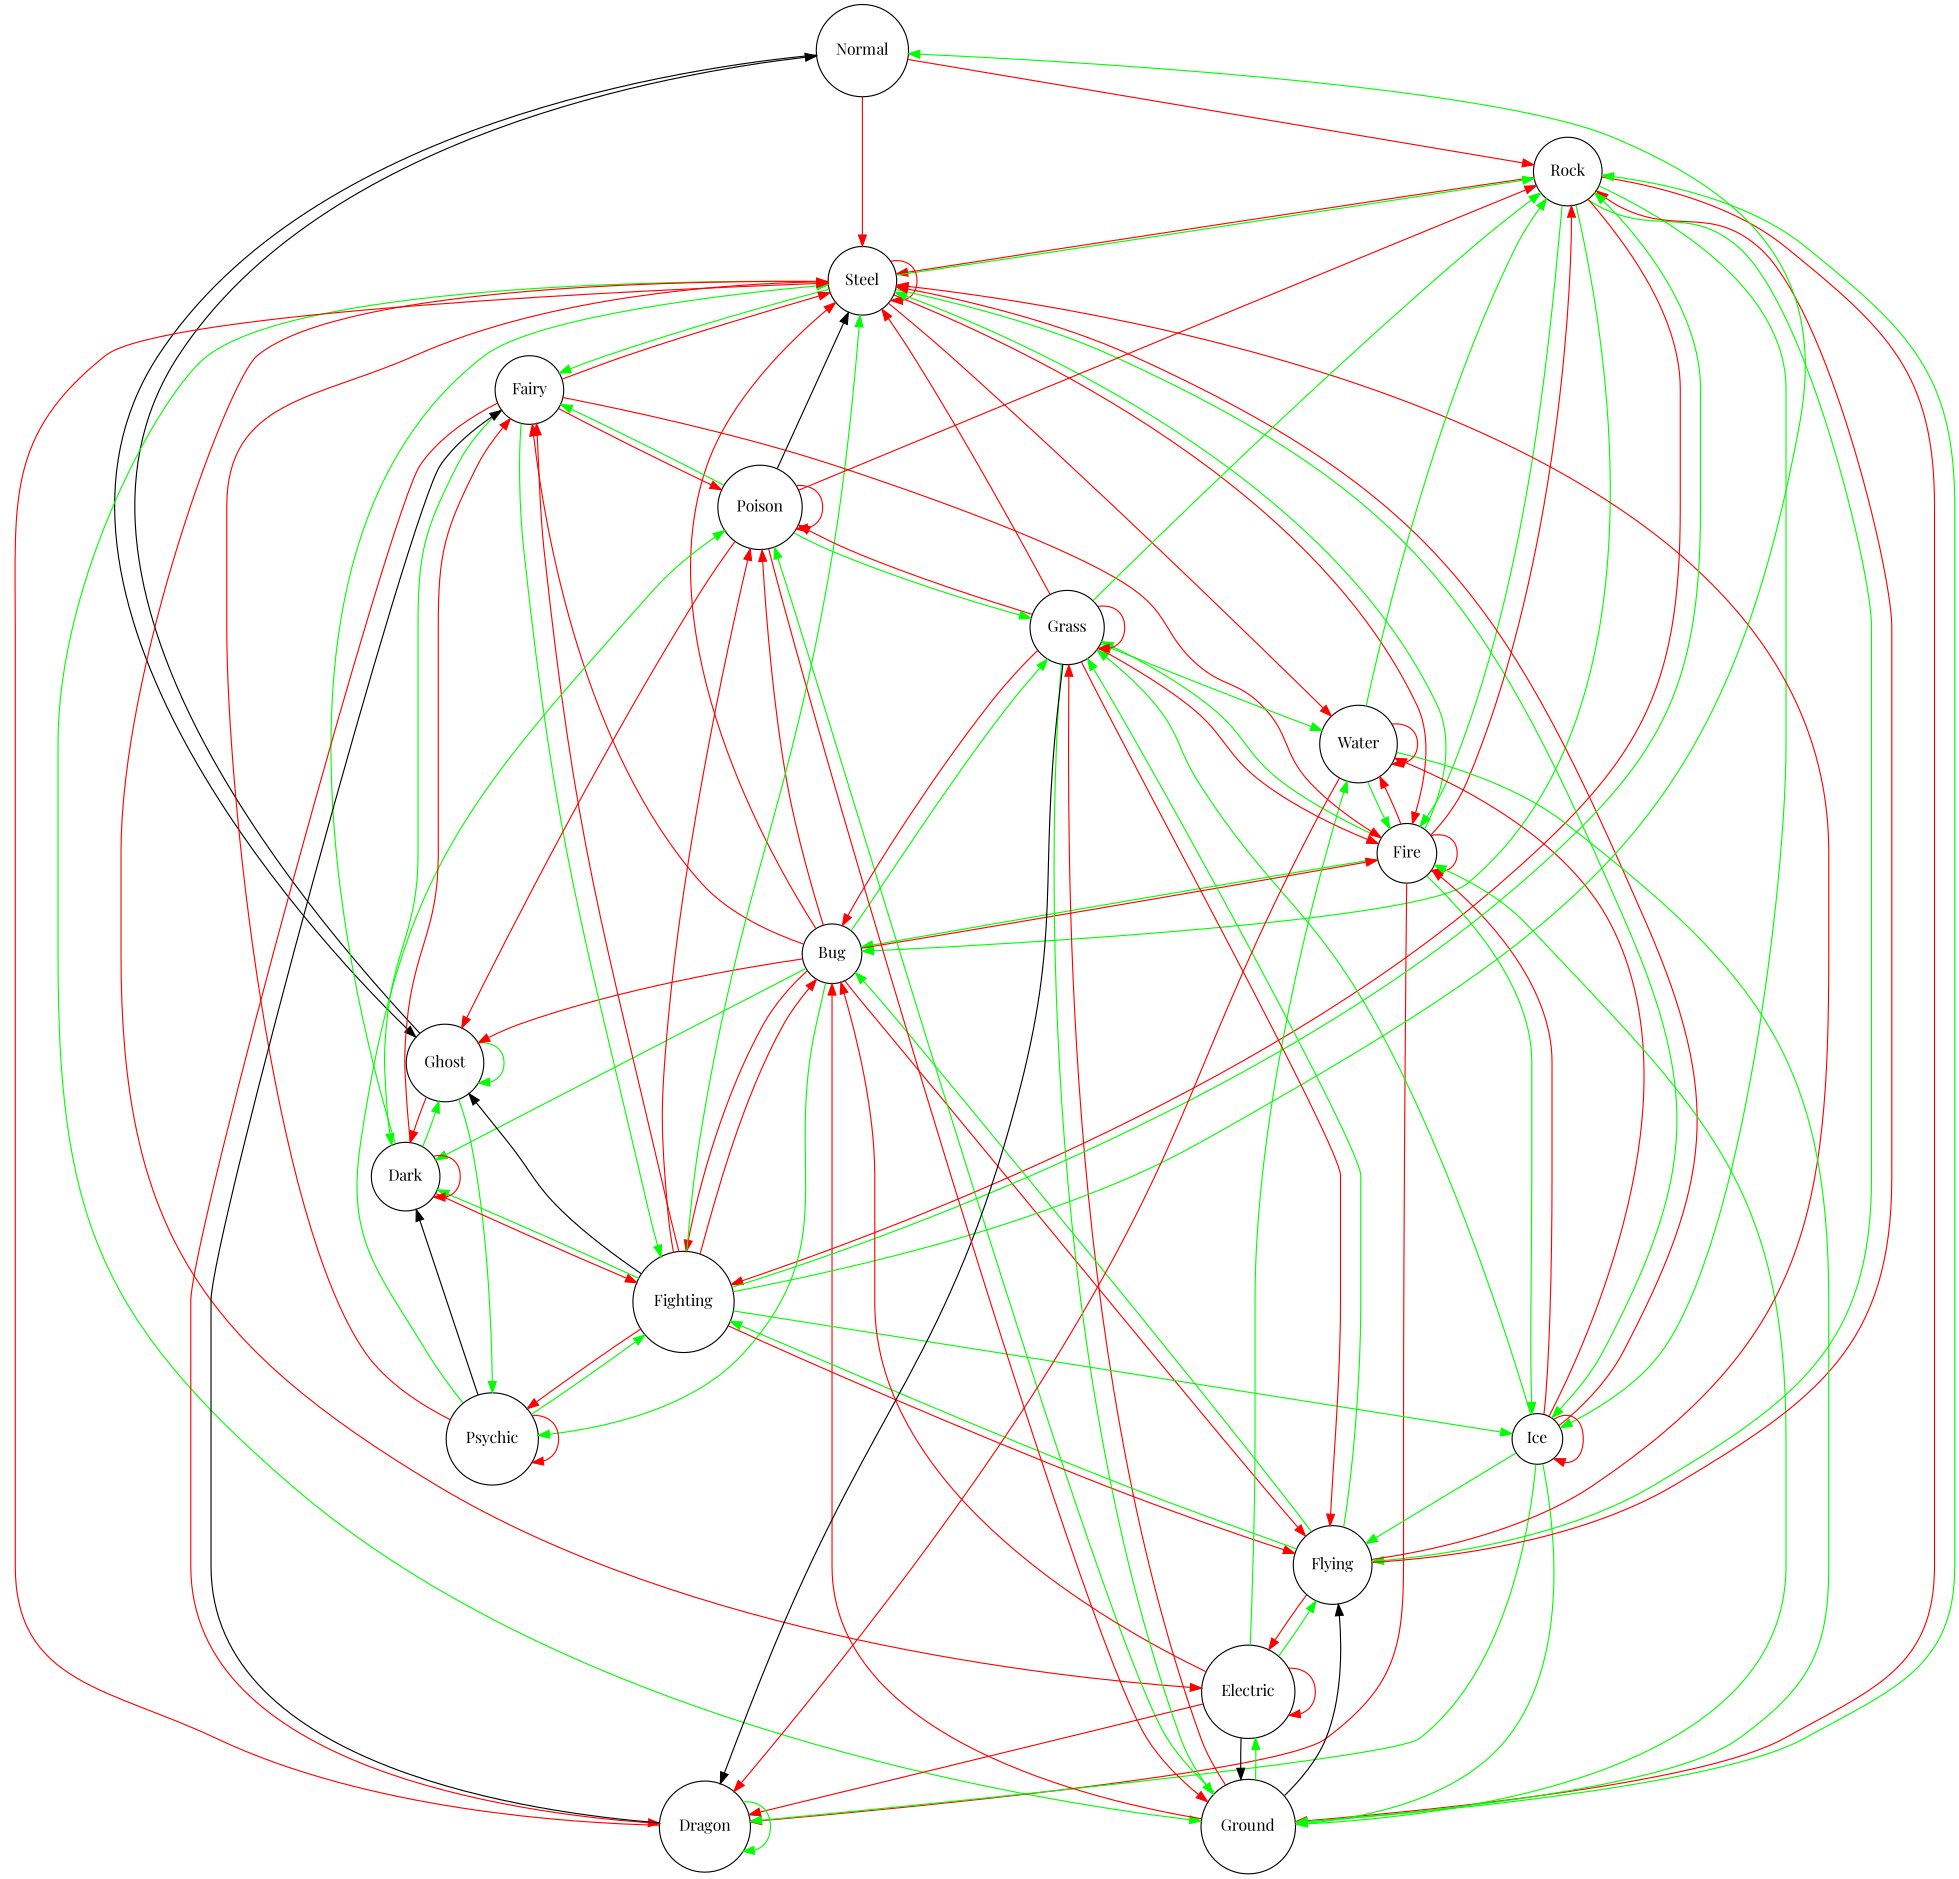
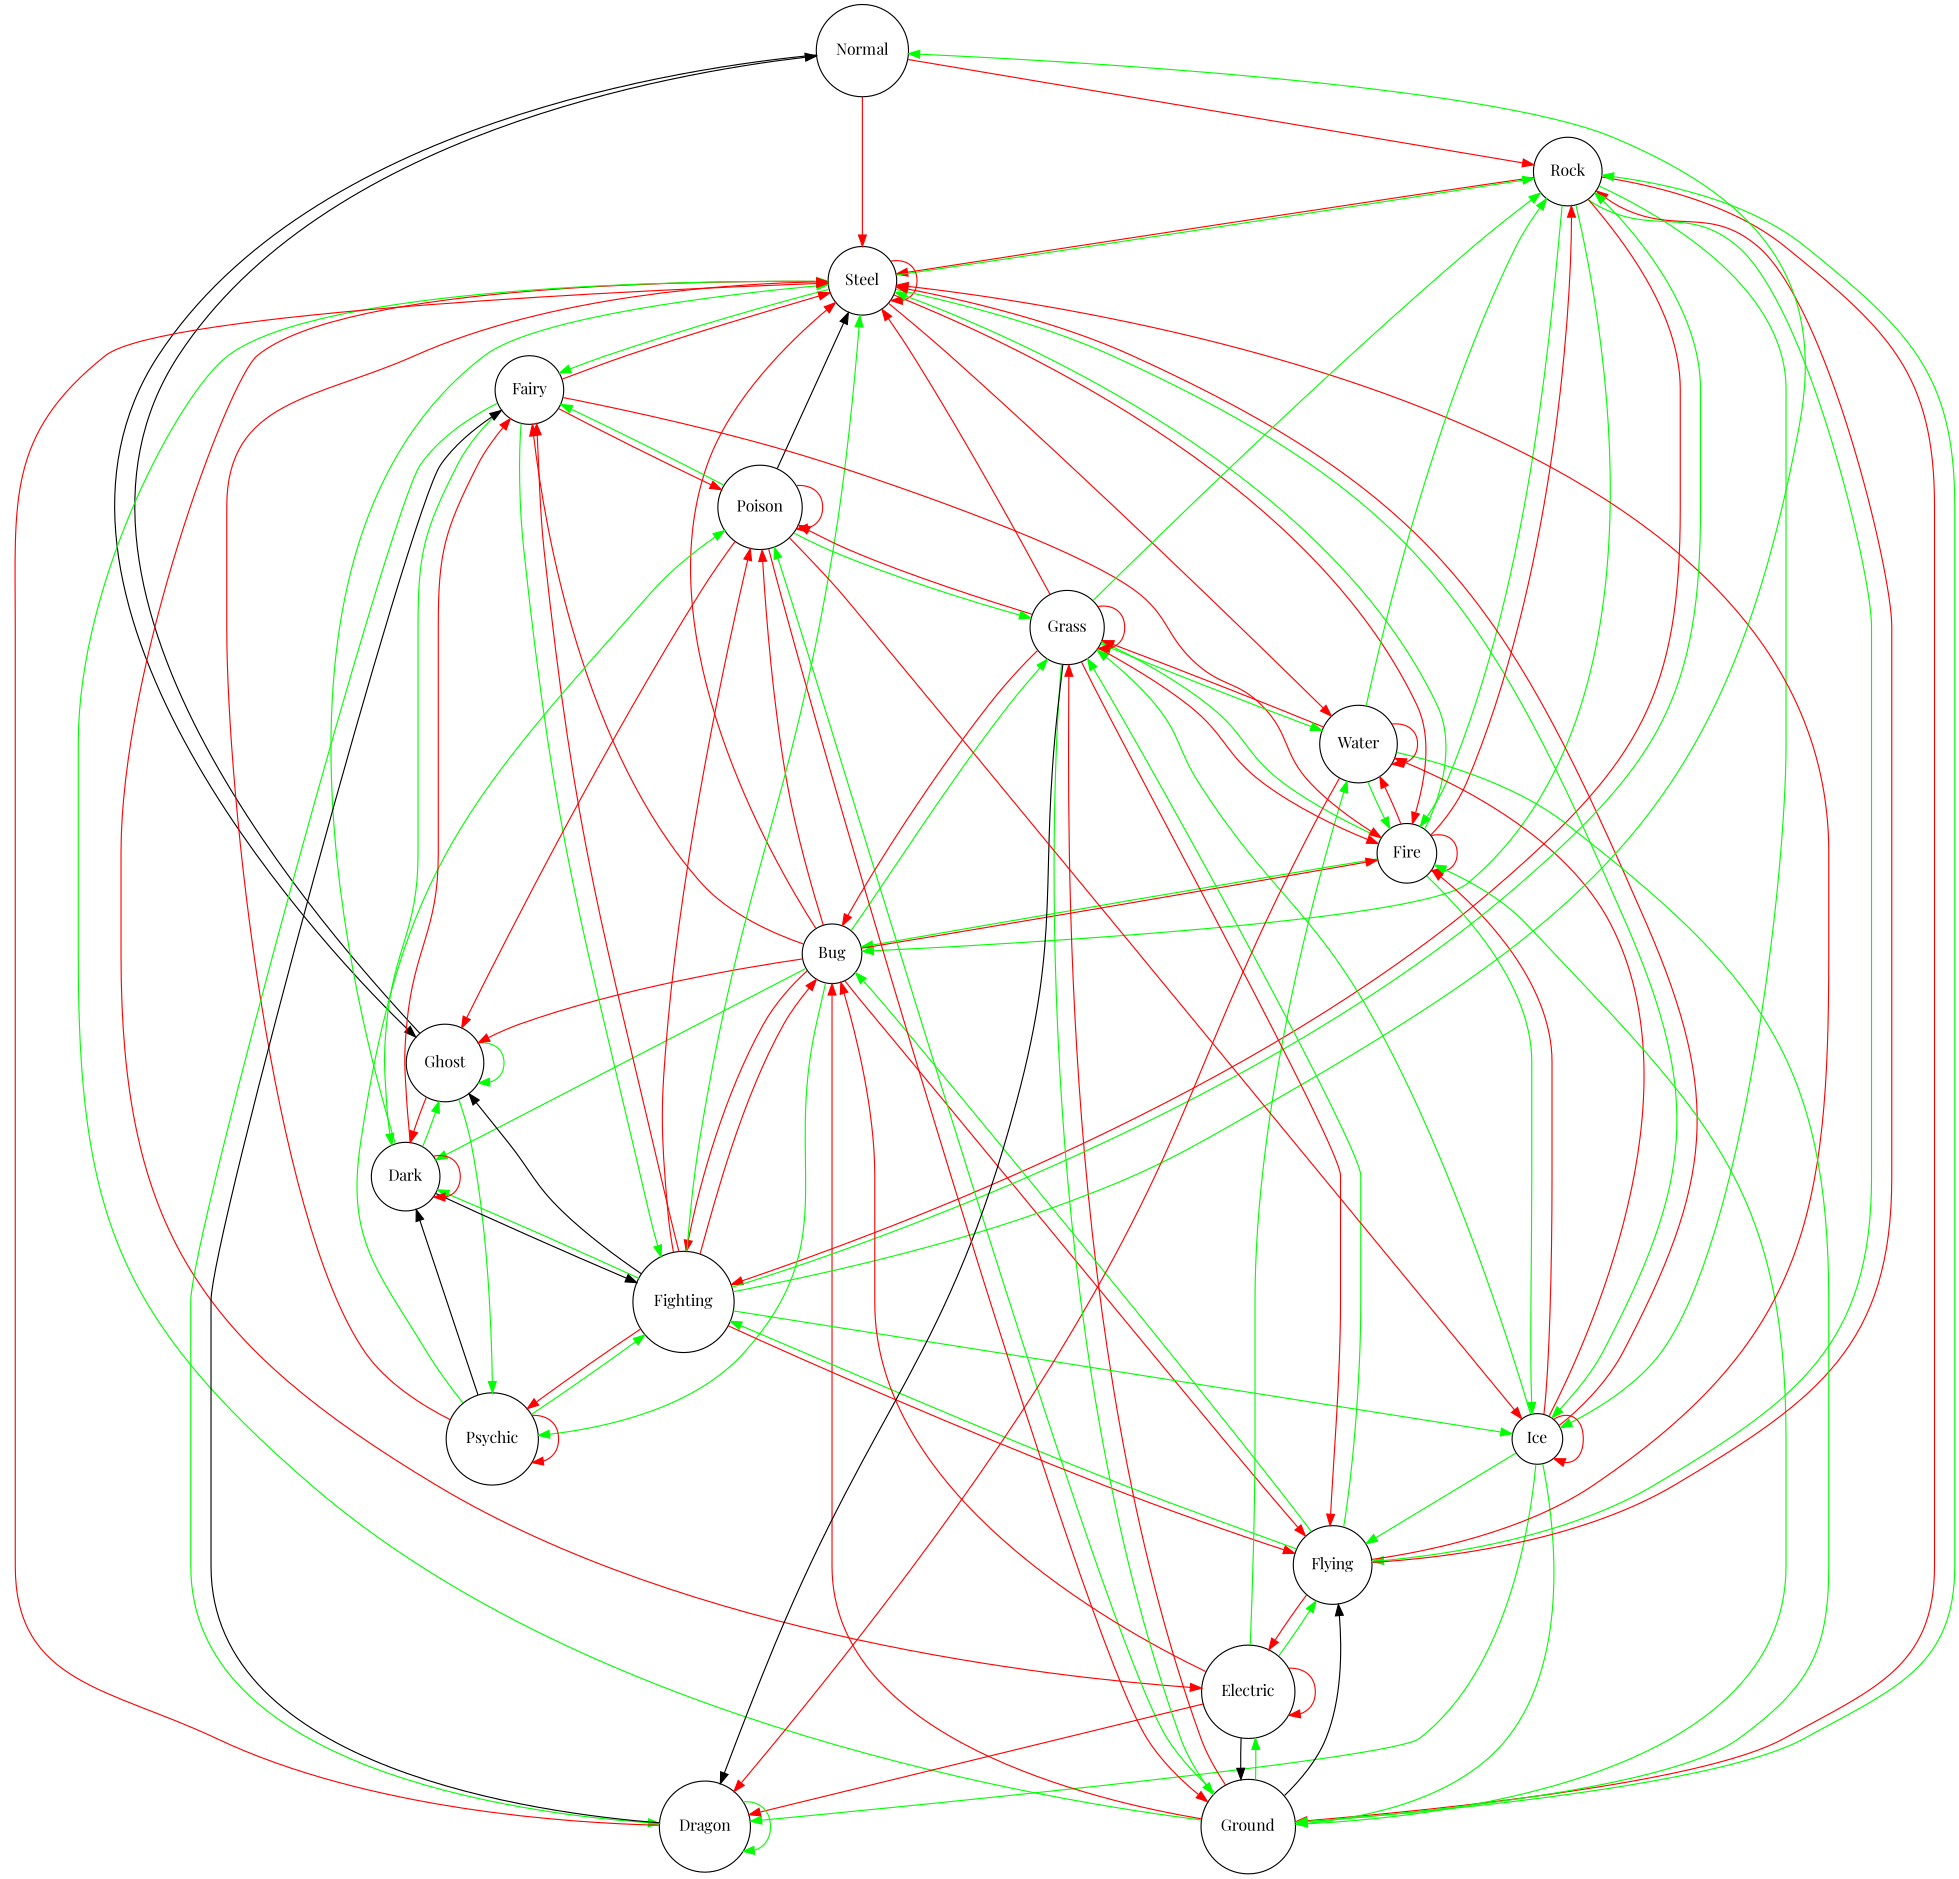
  digraph {
    fontname="Playfair Display"
    node [fontname="Playfair Display" shape=circle]
    edge [color=red fontname="Playfair Display"]
    Normal
    Rock
    Ghost
    Steel
    Fire
    Ice
    Bug
    Ground
    Flying
    Fighting
    Psychic
    Dark
    Water
    Electric
    Fairy
    Grass
    Dragon
    Poison
    Normal -> Rock
    Normal -> Ghost [color=black]
    Normal -> Steel
    Rock -> Steel
    Rock -> Fire [color=green]
    Rock -> Ice [color=green]
    Rock -> Bug [color=green]
    Rock -> Ground
    Rock -> Flying [color=green]
    Rock -> Fighting
    Ghost -> Normal [color=black]
    Ghost -> Ghost [color=green]
    Ghost -> Psychic [color=green]
    Ghost -> Dark
    Steel -> Rock [color=green]
    Steel -> Steel
    Steel -> Fire
    Steel -> Ice [color=green]
    Steel -> Water
    Steel -> Electric
    Steel -> Fairy [color=green]
    Fire -> Rock
    Fire -> Steel [color=green]
    Fire -> Fire
    Fire -> Ice [color=green]
    Fire -> Bug [color=green]
    Fire -> Water
    Fire -> Grass [color=green]
-   Fire -> Dragon
    Ice -> Steel
    Ice -> Fire
    Ice -> Ice
    Ice -> Ground [color=green]
    Ice -> Flying [color=green]
    Ice -> Water
    Ice -> Grass [color=green]
    Ice -> Dragon [color=green]
    Bug -> Ghost
    Bug -> Steel
    Bug -> Fire
    Bug -> Flying
    Bug -> Fighting
    Bug -> Psychic [color=green]
    Bug -> Dark [color=green]
    Bug -> Fairy
    Bug -> Grass [color=green]
    Bug -> Poison
    Ground -> Rock [color=green]
-   Steel -> Ground [color=green]
+   Ground -> Steel [color=green]
    Ground -> Fire [color=green]
    Ground -> Bug
    Ground -> Flying [color=black]
    Ground -> Electric [color=green]
    Ground -> Grass
    Ground -> Poison [color=green]
    Flying -> Rock
    Flying -> Steel
    Flying -> Bug [color=green]
    Flying -> Fighting [color=green]
    Flying -> Electric
    Flying -> Grass [color=green]
    Fighting -> Normal [color=green]
    Fighting -> Rock [color=green]
    Fighting -> Ghost [color=black]
    Fighting -> Steel [color=green]
    Fighting -> Ice [color=green]
    Fighting -> Bug
    Fighting -> Flying
    Fighting -> Psychic
    Fighting -> Dark [color=green]
    Fighting -> Fairy
    Fighting -> Poison
    Psychic -> Steel
    Psychic -> Fighting [color=green]
    Psychic -> Psychic
    Psychic -> Dark [color=black]
    Psychic -> Poison [color=green]
    Dark -> Ghost [color=green]
    Dark -> Steel [color=green]
-   Dark -> Fighting
+   Dark -> Fighting [color=black]
    Dark -> Dark
    Dark -> Fairy
    Water -> Rock [color=green]
    Water -> Fire [color=green]
    Water -> Ground [color=green]
    Water -> Water
+   Water -> Grass
    Water -> Dragon
    Electric -> Bug
    Electric -> Ground [color=black]
    Electric -> Flying [color=green]
    Electric -> Water [color=green]
    Electric -> Electric
    Electric -> Dragon
    Fairy -> Steel
    Fairy -> Fire
    Fairy -> Fighting [color=green]
    Fairy -> Dark [color=green]
-   Fairy -> Dragon
+   Fairy -> Dragon [color=green]
    Fairy -> Poison
    Grass -> Rock [color=green]
    Grass -> Steel
    Grass -> Fire
    Grass -> Bug
    Grass -> Ground [color=green]
    Grass -> Flying
    Grass -> Water [color=green]
    Grass -> Grass
    Grass -> Dragon [color=black]
    Grass -> Poison
    Dragon -> Steel
    Dragon -> Fairy [color=black]
    Dragon -> Dragon [color=green]
-   Poison -> Rock
+   Poison -> Ice
    Poison -> Ghost
    Poison -> Steel [color=black]
    Poison -> Ground
    Poison -> Fairy [color=green]
    Poison -> Grass [color=green]
    Poison -> Poison
  }
